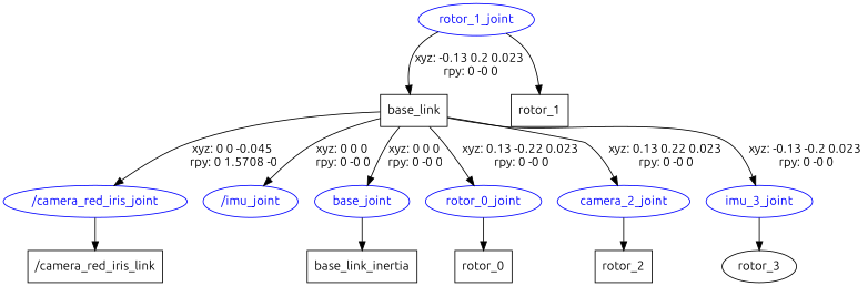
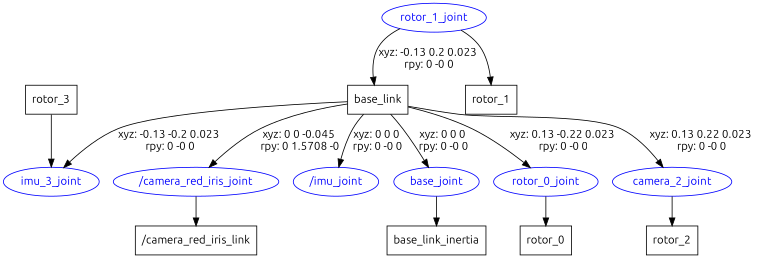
  digraph {
    fontname=Ubuntu
    node [fontname=Ubuntu shape=box]
    edge [fontname=Ubuntu]
    n1 [label=base_link]
    "/camera_red_iris_joint" [color=blue fontcolor=blue shape=ellipse]
    "/imu_joint" [color=blue fontcolor=blue shape=ellipse]
    base_joint [color=blue fontcolor=blue shape=ellipse]
    rotor_0_joint [color=blue fontcolor=blue shape=ellipse]
    n6 [color=blue fontcolor=blue label=camera_2_joint shape=ellipse]
    n7 [color=blue fontcolor=blue label=imu_3_joint shape=ellipse]
    n8 [label="/camera_red_iris_link"]
    n9 [label=base_link_inertia]
    n10 [label=rotor_0]
    rotor_1_joint [color=blue fontcolor=blue shape=ellipse]
    n12 [label=rotor_1]
    n13 [label=rotor_2]
-   n14 [label=rotor_3 shape=ellipse]
+   n14 [label=rotor_3]
    n1 -> "/camera_red_iris_joint" [label="xyz: 0 0 -0.045 \nrpy: 0 1.5708 -0"]
    n1 -> "/imu_joint" [label="xyz: 0 0 0 \nrpy: 0 -0 0"]
    n1 -> base_joint [label="xyz: 0 0 0 \nrpy: 0 -0 0"]
    n1 -> rotor_0_joint [label="xyz: 0.13 -0.22 0.023 \nrpy: 0 -0 0"]
    n1 -> n6 [label="xyz: 0.13 0.22 0.023 \nrpy: 0 -0 0"]
    n1 -> n7 [label="xyz: -0.13 -0.2 0.023 \nrpy: 0 -0 0"]
    "/camera_red_iris_joint" -> n8
    base_joint -> n9
    rotor_0_joint -> n10
    n6 -> n13
-   n7 -> n14
+   n14 -> n7
    rotor_1_joint -> n1 [label="xyz: -0.13 0.2 0.023 \nrpy: 0 -0 0"]
    rotor_1_joint -> n12
  }
